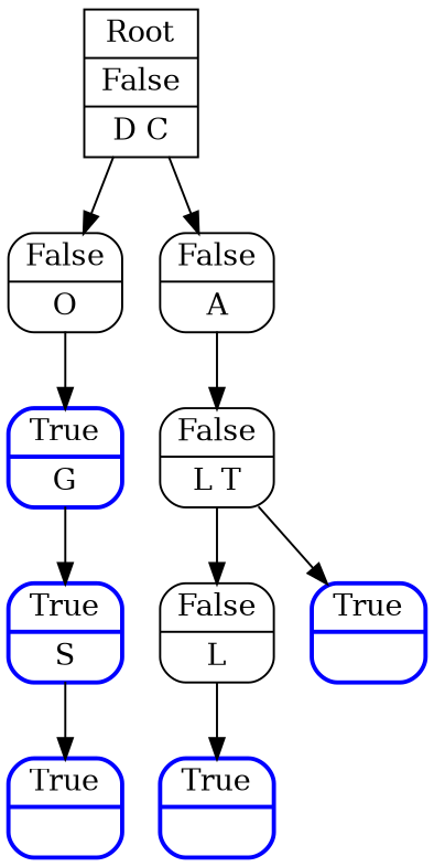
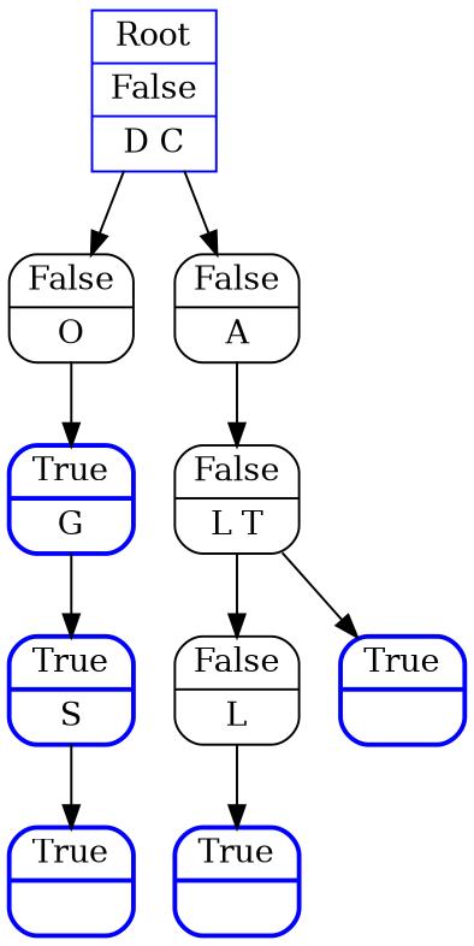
  digraph {
    node [shape=Mrecord]
-   n1 [label="{Root| False | D C}" shape=record]
+   n1 [label="{Root| False | D C}" shape=record color=blue]
    n2 [label="{False | O}"]
    n3 [label="{False | A}"]
    n4 [color=blue label="{True | G}" style=bold]
    n5 [label="{False | L T}"]
    n6 [color=blue label="{True | S}" style=bold]
    n7 [color=blue label="{True | }" style=bold]
    n8 [label="{False | L}"]
    n9 [color=blue label="{True | }" style=bold]
    n10 [color=blue label="{True | }" style=bold]
    n1 -> n2
    n1 -> n3
    n2 -> n4
    n3 -> n5
    n4 -> n6
    n5 -> n8
    n5 -> n9
    n6 -> n7
    n8 -> n10
  }
